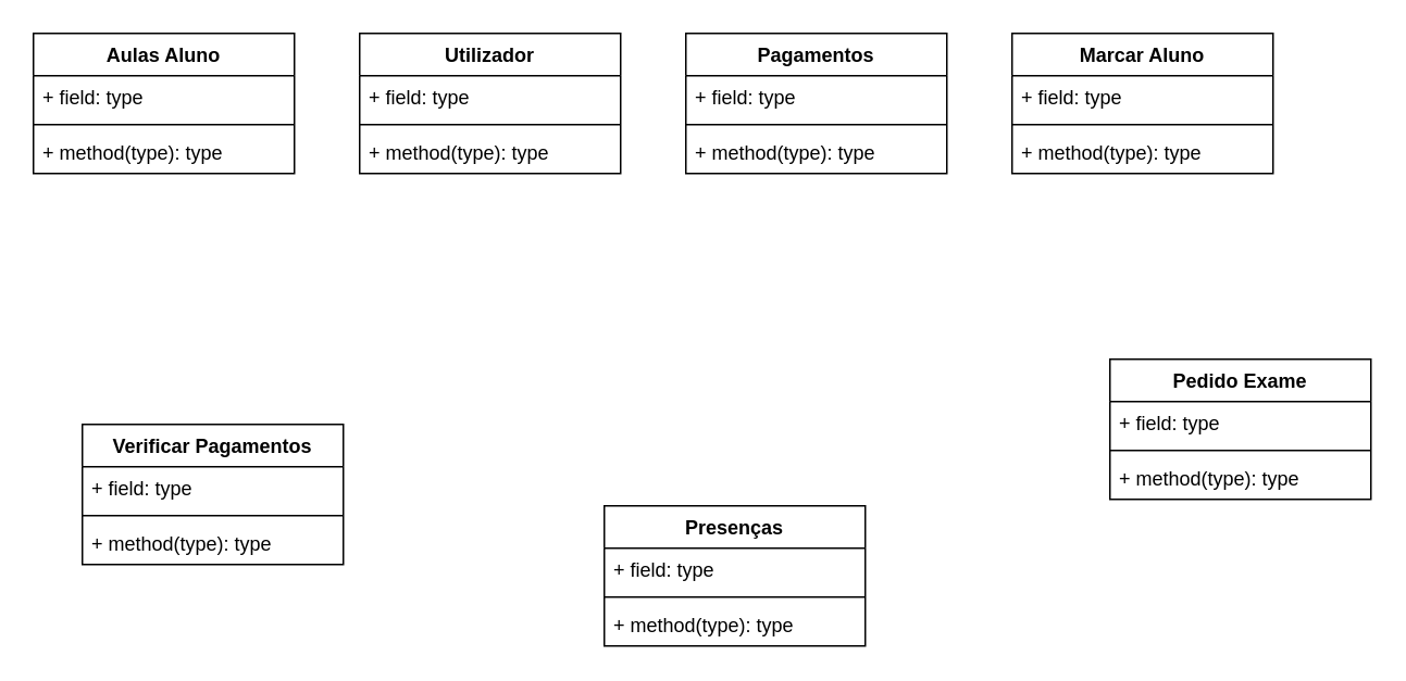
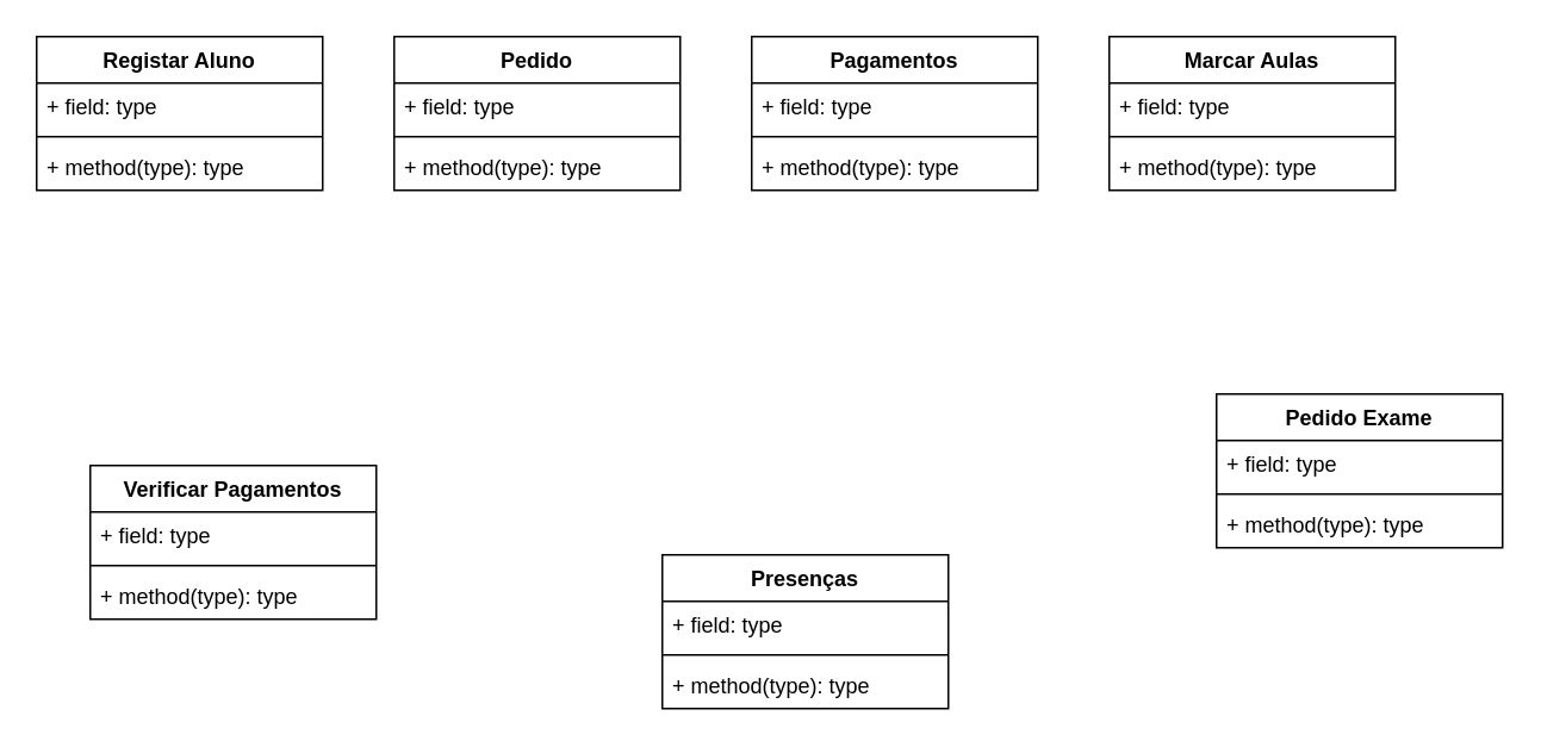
  <mxCell id="0" />
  <mxCell id="1" parent="0" />
- <mxCell id="2" value="Aulas Aluno" style="swimlane;fontStyle=1;align=center;verticalAlign=top;childLayout=stackLayout;horizontal=1;startSize=26;horizontalStack=0;resizeParent=1;resizeParentMax=0;resizeLast=0;collapsible=1;marginBottom=0;" vertex="1" parent="1"><mxGeometry x="20" y="20" width="160" height="86" as="geometry" /></mxCell>
+ <mxCell id="2" value="Registar Aluno" style="swimlane;fontStyle=1;align=center;verticalAlign=top;childLayout=stackLayout;horizontal=1;startSize=26;horizontalStack=0;resizeParent=1;resizeParentMax=0;resizeLast=0;collapsible=1;marginBottom=0;" vertex="1" parent="1"><mxGeometry x="20" y="20" width="160" height="86" as="geometry" /></mxCell>
  <mxCell id="3" value="+ field: type" style="text;strokeColor=none;fillColor=none;align=left;verticalAlign=top;spacingLeft=4;spacingRight=4;overflow=hidden;rotatable=0;points=[[0,0.5],[1,0.5]];portConstraint=eastwest;" vertex="1" parent="2"><mxGeometry y="26" width="160" height="26" as="geometry" /></mxCell>
  <mxCell id="4" value="" style="line;strokeWidth=1;fillColor=none;align=left;verticalAlign=middle;spacingTop=-1;spacingLeft=3;spacingRight=3;rotatable=0;labelPosition=right;points=[];portConstraint=eastwest;" vertex="1" parent="2"><mxGeometry y="52" width="160" height="8" as="geometry" /></mxCell>
  <mxCell id="5" value="+ method(type): type" style="text;strokeColor=none;fillColor=none;align=left;verticalAlign=top;spacingLeft=4;spacingRight=4;overflow=hidden;rotatable=0;points=[[0,0.5],[1,0.5]];portConstraint=eastwest;" vertex="1" parent="2"><mxGeometry y="60" width="160" height="26" as="geometry" /></mxCell>
  <mxCell id="6" value="Verificar Pagamentos" style="swimlane;fontStyle=1;align=center;verticalAlign=top;childLayout=stackLayout;horizontal=1;startSize=26;horizontalStack=0;resizeParent=1;resizeParentMax=0;resizeLast=0;collapsible=1;marginBottom=0;" vertex="1" parent="1"><mxGeometry x="50" y="260" width="160" height="86" as="geometry" /></mxCell>
  <mxCell id="7" value="+ field: type" style="text;strokeColor=none;fillColor=none;align=left;verticalAlign=top;spacingLeft=4;spacingRight=4;overflow=hidden;rotatable=0;points=[[0,0.5],[1,0.5]];portConstraint=eastwest;" vertex="1" parent="6"><mxGeometry y="26" width="160" height="26" as="geometry" /></mxCell>
  <mxCell id="8" value="" style="line;strokeWidth=1;fillColor=none;align=left;verticalAlign=middle;spacingTop=-1;spacingLeft=3;spacingRight=3;rotatable=0;labelPosition=right;points=[];portConstraint=eastwest;" vertex="1" parent="6"><mxGeometry y="52" width="160" height="8" as="geometry" /></mxCell>
  <mxCell id="9" value="+ method(type): type" style="text;strokeColor=none;fillColor=none;align=left;verticalAlign=top;spacingLeft=4;spacingRight=4;overflow=hidden;rotatable=0;points=[[0,0.5],[1,0.5]];portConstraint=eastwest;" vertex="1" parent="6"><mxGeometry y="60" width="160" height="26" as="geometry" /></mxCell>
  <mxCell id="10" value="Presenças" style="swimlane;fontStyle=1;align=center;verticalAlign=top;childLayout=stackLayout;horizontal=1;startSize=26;horizontalStack=0;resizeParent=1;resizeParentMax=0;resizeLast=0;collapsible=1;marginBottom=0;" vertex="1" parent="1"><mxGeometry x="370" y="310" width="160" height="86" as="geometry" /></mxCell>
  <mxCell id="11" value="+ field: type" style="text;strokeColor=none;fillColor=none;align=left;verticalAlign=top;spacingLeft=4;spacingRight=4;overflow=hidden;rotatable=0;points=[[0,0.5],[1,0.5]];portConstraint=eastwest;" vertex="1" parent="10"><mxGeometry y="26" width="160" height="26" as="geometry" /></mxCell>
  <mxCell id="12" value="" style="line;strokeWidth=1;fillColor=none;align=left;verticalAlign=middle;spacingTop=-1;spacingLeft=3;spacingRight=3;rotatable=0;labelPosition=right;points=[];portConstraint=eastwest;" vertex="1" parent="10"><mxGeometry y="52" width="160" height="8" as="geometry" /></mxCell>
  <mxCell id="13" value="+ method(type): type" style="text;strokeColor=none;fillColor=none;align=left;verticalAlign=top;spacingLeft=4;spacingRight=4;overflow=hidden;rotatable=0;points=[[0,0.5],[1,0.5]];portConstraint=eastwest;" vertex="1" parent="10"><mxGeometry y="60" width="160" height="26" as="geometry" /></mxCell>
- <mxCell id="14" value="Utilizador" style="swimlane;fontStyle=1;align=center;verticalAlign=top;childLayout=stackLayout;horizontal=1;startSize=26;horizontalStack=0;resizeParent=1;resizeParentMax=0;resizeLast=0;collapsible=1;marginBottom=0;" vertex="1" parent="1"><mxGeometry x="220" y="20" width="160" height="86" as="geometry" /></mxCell>
+ <mxCell id="14" value="Pedido" style="swimlane;fontStyle=1;align=center;verticalAlign=top;childLayout=stackLayout;horizontal=1;startSize=26;horizontalStack=0;resizeParent=1;resizeParentMax=0;resizeLast=0;collapsible=1;marginBottom=0;" vertex="1" parent="1"><mxGeometry x="220" y="20" width="160" height="86" as="geometry" /></mxCell>
  <mxCell id="15" value="+ field: type" style="text;strokeColor=none;fillColor=none;align=left;verticalAlign=top;spacingLeft=4;spacingRight=4;overflow=hidden;rotatable=0;points=[[0,0.5],[1,0.5]];portConstraint=eastwest;" vertex="1" parent="14"><mxGeometry y="26" width="160" height="26" as="geometry" /></mxCell>
  <mxCell id="16" value="" style="line;strokeWidth=1;fillColor=none;align=left;verticalAlign=middle;spacingTop=-1;spacingLeft=3;spacingRight=3;rotatable=0;labelPosition=right;points=[];portConstraint=eastwest;" vertex="1" parent="14"><mxGeometry y="52" width="160" height="8" as="geometry" /></mxCell>
  <mxCell id="17" value="+ method(type): type" style="text;strokeColor=none;fillColor=none;align=left;verticalAlign=top;spacingLeft=4;spacingRight=4;overflow=hidden;rotatable=0;points=[[0,0.5],[1,0.5]];portConstraint=eastwest;" vertex="1" parent="14"><mxGeometry y="60" width="160" height="26" as="geometry" /></mxCell>
  <mxCell id="18" value="Pedido Exame" style="swimlane;fontStyle=1;align=center;verticalAlign=top;childLayout=stackLayout;horizontal=1;startSize=26;horizontalStack=0;resizeParent=1;resizeParentMax=0;resizeLast=0;collapsible=1;marginBottom=0;" vertex="1" parent="1"><mxGeometry x="680" y="220" width="160" height="86" as="geometry" /></mxCell>
  <mxCell id="19" value="+ field: type" style="text;strokeColor=none;fillColor=none;align=left;verticalAlign=top;spacingLeft=4;spacingRight=4;overflow=hidden;rotatable=0;points=[[0,0.5],[1,0.5]];portConstraint=eastwest;" vertex="1" parent="18"><mxGeometry y="26" width="160" height="26" as="geometry" /></mxCell>
  <mxCell id="20" value="" style="line;strokeWidth=1;fillColor=none;align=left;verticalAlign=middle;spacingTop=-1;spacingLeft=3;spacingRight=3;rotatable=0;labelPosition=right;points=[];portConstraint=eastwest;" vertex="1" parent="18"><mxGeometry y="52" width="160" height="8" as="geometry" /></mxCell>
  <mxCell id="21" value="+ method(type): type" style="text;strokeColor=none;fillColor=none;align=left;verticalAlign=top;spacingLeft=4;spacingRight=4;overflow=hidden;rotatable=0;points=[[0,0.5],[1,0.5]];portConstraint=eastwest;" vertex="1" parent="18"><mxGeometry y="60" width="160" height="26" as="geometry" /></mxCell>
  <mxCell id="22" value="Pagamentos" style="swimlane;fontStyle=1;align=center;verticalAlign=top;childLayout=stackLayout;horizontal=1;startSize=26;horizontalStack=0;resizeParent=1;resizeParentMax=0;resizeLast=0;collapsible=1;marginBottom=0;" vertex="1" parent="1"><mxGeometry x="420" y="20" width="160" height="86" as="geometry" /></mxCell>
  <mxCell id="23" value="+ field: type" style="text;strokeColor=none;fillColor=none;align=left;verticalAlign=top;spacingLeft=4;spacingRight=4;overflow=hidden;rotatable=0;points=[[0,0.5],[1,0.5]];portConstraint=eastwest;" vertex="1" parent="22"><mxGeometry y="26" width="160" height="26" as="geometry" /></mxCell>
  <mxCell id="24" value="" style="line;strokeWidth=1;fillColor=none;align=left;verticalAlign=middle;spacingTop=-1;spacingLeft=3;spacingRight=3;rotatable=0;labelPosition=right;points=[];portConstraint=eastwest;" vertex="1" parent="22"><mxGeometry y="52" width="160" height="8" as="geometry" /></mxCell>
  <mxCell id="25" value="+ method(type): type" style="text;strokeColor=none;fillColor=none;align=left;verticalAlign=top;spacingLeft=4;spacingRight=4;overflow=hidden;rotatable=0;points=[[0,0.5],[1,0.5]];portConstraint=eastwest;" vertex="1" parent="22"><mxGeometry y="60" width="160" height="26" as="geometry" /></mxCell>
- <mxCell id="26" value="Marcar Aluno" style="swimlane;fontStyle=1;align=center;verticalAlign=top;childLayout=stackLayout;horizontal=1;startSize=26;horizontalStack=0;resizeParent=1;resizeParentMax=0;resizeLast=0;collapsible=1;marginBottom=0;" vertex="1" parent="1"><mxGeometry x="620" y="20" width="160" height="86" as="geometry" /></mxCell>
+ <mxCell id="26" value="Marcar Aulas" style="swimlane;fontStyle=1;align=center;verticalAlign=top;childLayout=stackLayout;horizontal=1;startSize=26;horizontalStack=0;resizeParent=1;resizeParentMax=0;resizeLast=0;collapsible=1;marginBottom=0;" vertex="1" parent="1"><mxGeometry x="620" y="20" width="160" height="86" as="geometry" /></mxCell>
  <mxCell id="27" value="+ field: type" style="text;strokeColor=none;fillColor=none;align=left;verticalAlign=top;spacingLeft=4;spacingRight=4;overflow=hidden;rotatable=0;points=[[0,0.5],[1,0.5]];portConstraint=eastwest;" vertex="1" parent="26"><mxGeometry y="26" width="160" height="26" as="geometry" /></mxCell>
  <mxCell id="28" value="" style="line;strokeWidth=1;fillColor=none;align=left;verticalAlign=middle;spacingTop=-1;spacingLeft=3;spacingRight=3;rotatable=0;labelPosition=right;points=[];portConstraint=eastwest;" vertex="1" parent="26"><mxGeometry y="52" width="160" height="8" as="geometry" /></mxCell>
  <mxCell id="29" value="+ method(type): type" style="text;strokeColor=none;fillColor=none;align=left;verticalAlign=top;spacingLeft=4;spacingRight=4;overflow=hidden;rotatable=0;points=[[0,0.5],[1,0.5]];portConstraint=eastwest;" vertex="1" parent="26"><mxGeometry y="60" width="160" height="26" as="geometry" /></mxCell>
